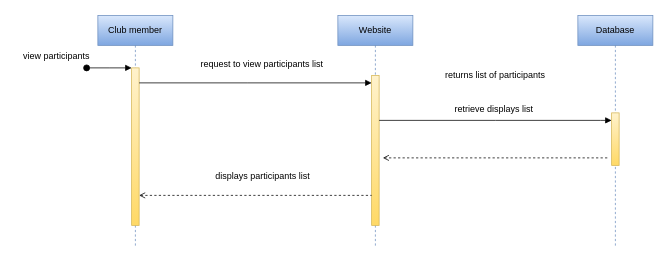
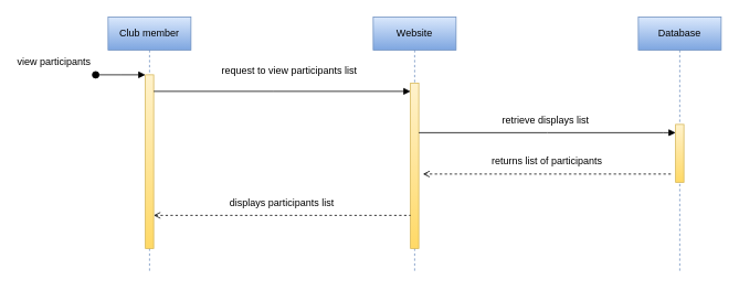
  <mxCell id="0" />
  <mxCell id="1" parent="0" />
  <mxCell id="2" value="Club member" style="shape=umlLifeline;perimeter=lifelinePerimeter;whiteSpace=wrap;html=1;container=0;dropTarget=0;collapsible=0;recursiveResize=0;outlineConnect=0;portConstraint=eastwest;newEdgeStyle={&quot;edgeStyle&quot;:&quot;elbowEdgeStyle&quot;,&quot;elbow&quot;:&quot;vertical&quot;,&quot;curved&quot;:0,&quot;rounded&quot;:0};fillColor=#dae8fc;gradientColor=#7ea6e0;strokeColor=#6c8ebf;" parent="1" vertex="1"><mxGeometry x="130" y="20" width="100" height="310" as="geometry" /></mxCell>
  <mxCell id="3" value="" style="html=1;points=[];perimeter=orthogonalPerimeter;outlineConnect=0;targetShapes=umlLifeline;portConstraint=eastwest;newEdgeStyle={&quot;edgeStyle&quot;:&quot;elbowEdgeStyle&quot;,&quot;elbow&quot;:&quot;vertical&quot;,&quot;curved&quot;:0,&quot;rounded&quot;:0};fillColor=#fff2cc;gradientColor=#ffd966;strokeColor=#d6b656;" parent="2" vertex="1"><mxGeometry x="45" y="70" width="10" height="210" as="geometry" /></mxCell>
  <mxCell id="4" value="" style="html=1;verticalAlign=bottom;startArrow=oval;endArrow=block;startSize=8;edgeStyle=elbowEdgeStyle;elbow=vertical;curved=0;rounded=0;" parent="2" target="3" edge="1"><mxGeometry relative="1" as="geometry"><mxPoint x="-15" y="70" as="sourcePoint" /></mxGeometry></mxCell>
  <mxCell id="5" value="Website" style="shape=umlLifeline;perimeter=lifelinePerimeter;whiteSpace=wrap;html=1;container=0;dropTarget=0;collapsible=0;recursiveResize=0;outlineConnect=0;portConstraint=eastwest;newEdgeStyle={&quot;edgeStyle&quot;:&quot;elbowEdgeStyle&quot;,&quot;elbow&quot;:&quot;vertical&quot;,&quot;curved&quot;:0,&quot;rounded&quot;:0};fillColor=#dae8fc;gradientColor=#7ea6e0;strokeColor=#6c8ebf;" parent="1" vertex="1"><mxGeometry x="450" y="20" width="100" height="310" as="geometry" /></mxCell>
  <mxCell id="6" value="" style="html=1;points=[];perimeter=orthogonalPerimeter;outlineConnect=0;targetShapes=umlLifeline;portConstraint=eastwest;newEdgeStyle={&quot;edgeStyle&quot;:&quot;elbowEdgeStyle&quot;,&quot;elbow&quot;:&quot;vertical&quot;,&quot;curved&quot;:0,&quot;rounded&quot;:0};fillColor=#fff2cc;gradientColor=#ffd966;strokeColor=#d6b656;" parent="5" vertex="1"><mxGeometry x="45" y="80" width="10" height="200" as="geometry" /></mxCell>
  <mxCell id="7" value="Database" style="shape=umlLifeline;perimeter=lifelinePerimeter;whiteSpace=wrap;html=1;container=0;dropTarget=0;collapsible=0;recursiveResize=0;outlineConnect=0;portConstraint=eastwest;newEdgeStyle={&quot;edgeStyle&quot;:&quot;elbowEdgeStyle&quot;,&quot;elbow&quot;:&quot;vertical&quot;,&quot;curved&quot;:0,&quot;rounded&quot;:0};fillColor=#dae8fc;strokeColor=#6c8ebf;gradientColor=#7ea6e0;" parent="1" vertex="1"><mxGeometry x="770" y="20" width="100" height="310" as="geometry" /></mxCell>
  <mxCell id="8" value="" style="html=1;points=[];perimeter=orthogonalPerimeter;outlineConnect=0;targetShapes=umlLifeline;portConstraint=eastwest;newEdgeStyle={&quot;edgeStyle&quot;:&quot;elbowEdgeStyle&quot;,&quot;elbow&quot;:&quot;vertical&quot;,&quot;curved&quot;:0,&quot;rounded&quot;:0};fillColor=#fff2cc;gradientColor=#ffd966;strokeColor=#d6b656;" parent="7" vertex="1"><mxGeometry x="45" y="130" width="10" height="70" as="geometry" /></mxCell>
  <mxCell id="9" value="request to view participants list" style="text;html=1;strokeColor=none;fillColor=none;align=center;verticalAlign=middle;whiteSpace=wrap;rounded=0;" parent="1" vertex="1"><mxGeometry x="258.75" y="70" width="180" height="30" as="geometry" /></mxCell>
  <mxCell id="10" value="" style="endArrow=block;html=1;rounded=0;endFill=1;" parent="1" source="3" target="6" edge="1"><mxGeometry width="50" height="50" relative="1" as="geometry"><mxPoint x="530" y="260" as="sourcePoint" /><mxPoint x="580" y="210" as="targetPoint" /><Array as="points"><mxPoint x="330" y="110" /></Array></mxGeometry></mxCell>
  <mxCell id="11" value="" style="endArrow=none;html=1;rounded=0;startArrow=open;startFill=0;dashed=1;" parent="1" edge="1"><mxGeometry width="50" height="50" relative="1" as="geometry"><mxPoint x="510" y="210" as="sourcePoint" /><mxPoint x="810" y="210" as="targetPoint" /><Array as="points"><mxPoint x="665" y="210" /></Array></mxGeometry></mxCell>
  <mxCell id="12" value="" style="endArrow=none;html=1;rounded=0;startArrow=open;startFill=0;dashed=1;" parent="1" edge="1"><mxGeometry width="50" height="50" relative="1" as="geometry"><mxPoint x="185" y="260" as="sourcePoint" /><mxPoint x="495" y="260" as="targetPoint" /><Array as="points"><mxPoint x="340" y="260" /></Array></mxGeometry></mxCell>
- <mxCell id="13" value="view participants" style="text;html=1;strokeColor=none;fillColor=none;align=center;verticalAlign=middle;whiteSpace=wrap;rounded=0;" parent="1" vertex="1"><mxGeometry x="20" y="60" width="110" height="30" as="geometry" /></mxCell>
- <mxCell id="14" value="returns list of participants" style="text;html=1;strokeColor=none;fillColor=none;align=center;verticalAlign=middle;whiteSpace=wrap;rounded=0;" parent="1" vertex="1"><mxGeometry x="570" y="85" width="180" height="30" as="geometry" /></mxCell>
- <mxCell id="15" value="displays participants list" style="text;html=1;strokeColor=none;fillColor=none;align=center;verticalAlign=middle;whiteSpace=wrap;rounded=0;" parent="1" vertex="1"><mxGeometry x="256.25" y="220" width="187.5" height="30" as="geometry" /></mxCell>
+ <mxCell id="13" value="view participants" style="text;html=1;strokeColor=none;fillColor=none;align=center;verticalAlign=middle;whiteSpace=wrap;rounded=0;" parent="1" vertex="1"><mxGeometry x="10" y="60" width="110" height="30" as="geometry" /></mxCell>
+ <mxCell id="14" value="returns list of participants" style="text;html=1;strokeColor=none;fillColor=none;align=center;verticalAlign=middle;whiteSpace=wrap;rounded=0;" parent="1" vertex="1"><mxGeometry x="570" y="180" width="180" height="30" as="geometry" /></mxCell>
+ <mxCell id="15" value="displays participants list" style="text;html=1;strokeColor=none;fillColor=none;align=center;verticalAlign=middle;whiteSpace=wrap;rounded=0;" parent="1" vertex="1"><mxGeometry x="246.25" y="230" width="187.5" height="30" as="geometry" /></mxCell>
  <mxCell id="16" value="" style="endArrow=block;html=1;rounded=0;endFill=1;" parent="1" edge="1"><mxGeometry width="50" height="50" relative="1" as="geometry"><mxPoint x="505" y="160" as="sourcePoint" /><mxPoint x="815" y="160" as="targetPoint" /><Array as="points"><mxPoint x="660" y="160" /><mxPoint x="800" y="160" /></Array></mxGeometry></mxCell>
  <mxCell id="17" value="retrieve displays list&amp;nbsp;" style="text;html=1;strokeColor=none;fillColor=none;align=center;verticalAlign=middle;whiteSpace=wrap;rounded=0;" parent="1" vertex="1"><mxGeometry x="550" y="130" width="220" height="30" as="geometry" /></mxCell>
